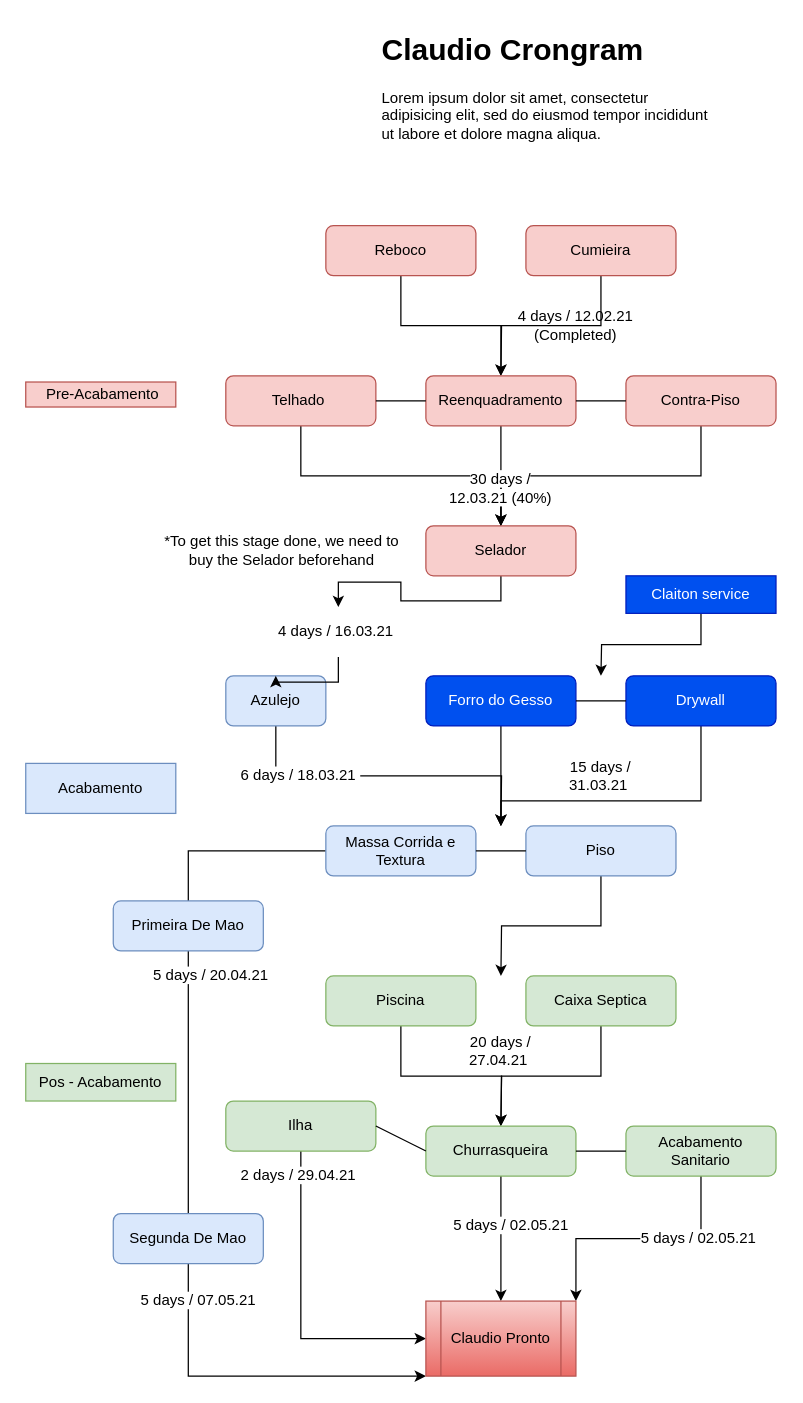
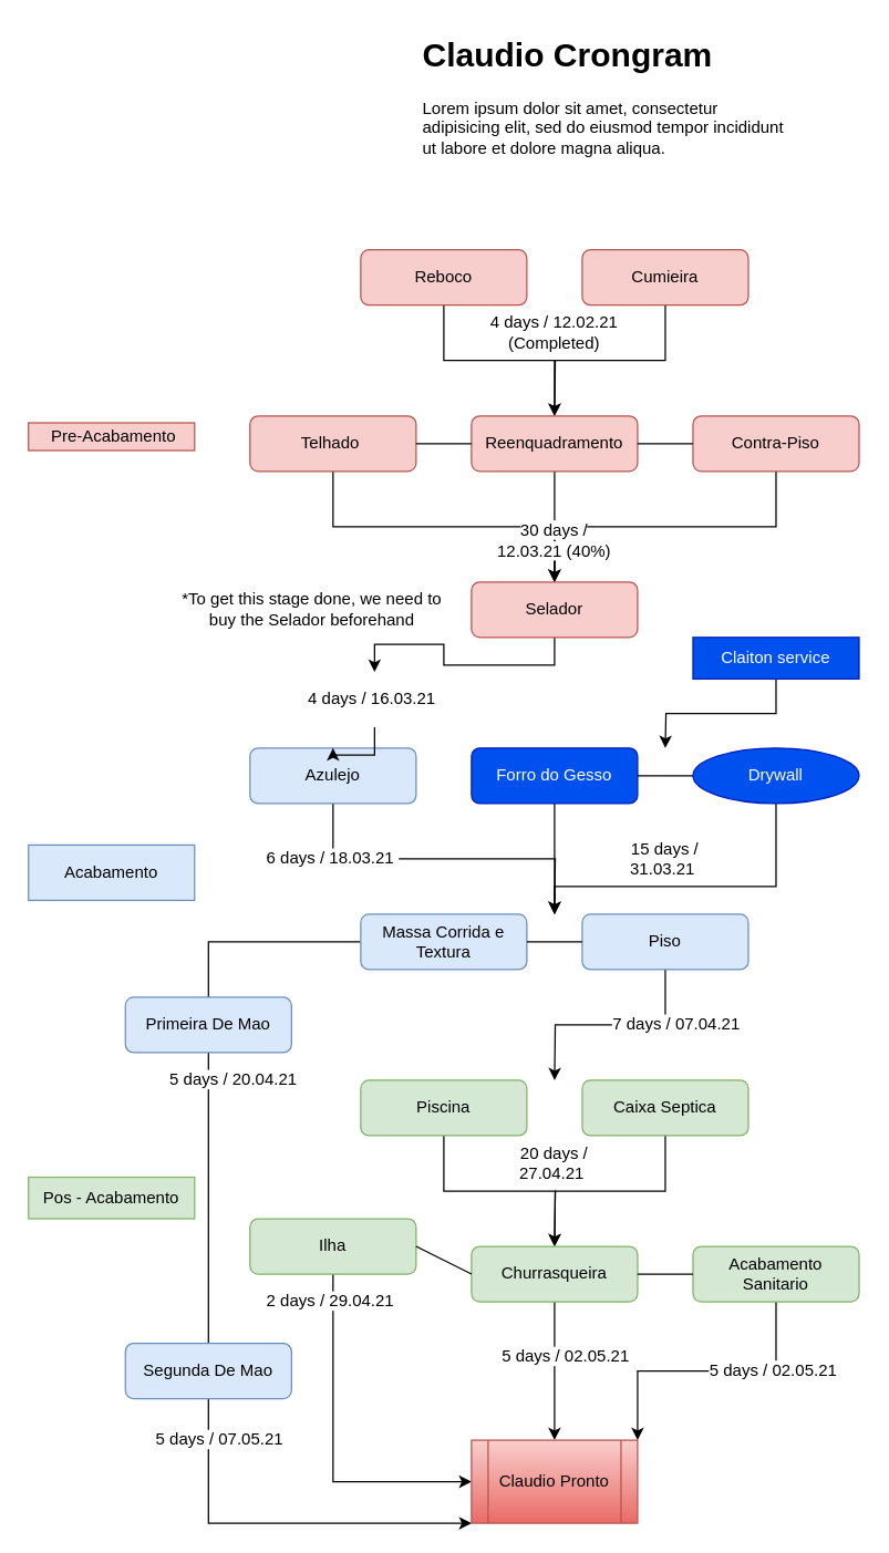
  <mxCell id="0" />
  <mxCell id="1" parent="0" />
  <mxCell id="2" style="edgeStyle=orthogonalEdgeStyle;rounded=0;orthogonalLoop=1;jettySize=auto;html=1;exitX=0.5;exitY=1;exitDx=0;exitDy=0;entryX=0.5;entryY=0;entryDx=0;entryDy=0;" edge="1" parent="1" source="3" target="8"><mxGeometry relative="1" as="geometry" /></mxCell>
  <mxCell id="3" value="Reboco" style="rounded=1;whiteSpace=wrap;html=1;fontSize=12;glass=0;strokeWidth=1;shadow=0;fillColor=#f8cecc;strokeColor=#b85450;" parent="1" vertex="1"><mxGeometry x="260" y="180" width="120" height="40" as="geometry" /></mxCell>
  <mxCell id="4" value="&amp;nbsp;Pre-Acabamento" style="text;html=1;strokeColor=#b85450;fillColor=#f8cecc;align=center;verticalAlign=middle;whiteSpace=wrap;rounded=0;" vertex="1" parent="1"><mxGeometry x="20" y="305" width="120" height="20" as="geometry" /></mxCell>
  <mxCell id="5" style="edgeStyle=orthogonalEdgeStyle;rounded=0;orthogonalLoop=1;jettySize=auto;html=1;exitX=0.5;exitY=1;exitDx=0;exitDy=0;" edge="1" parent="1" source="6"><mxGeometry relative="1" as="geometry"><mxPoint x="400" y="300" as="targetPoint" /></mxGeometry></mxCell>
  <mxCell id="6" value="Cumieira" style="rounded=1;whiteSpace=wrap;html=1;fontSize=12;glass=0;strokeWidth=1;shadow=0;fillColor=#f8cecc;strokeColor=#b85450;" vertex="1" parent="1"><mxGeometry x="420" y="180" width="120" height="40" as="geometry" /></mxCell>
  <mxCell id="7" style="edgeStyle=orthogonalEdgeStyle;rounded=0;orthogonalLoop=1;jettySize=auto;html=1;exitX=0.5;exitY=1;exitDx=0;exitDy=0;entryX=0.5;entryY=0;entryDx=0;entryDy=0;" edge="1" parent="1" source="8" target="12"><mxGeometry relative="1" as="geometry" /></mxCell>
  <mxCell id="8" value="Reenquadramento" style="rounded=1;whiteSpace=wrap;html=1;fontSize=12;glass=0;strokeWidth=1;shadow=0;fillColor=#f8cecc;strokeColor=#b85450;" vertex="1" parent="1"><mxGeometry x="340" y="300" width="120" height="40" as="geometry" /></mxCell>
  <mxCell id="9" style="edgeStyle=orthogonalEdgeStyle;rounded=0;orthogonalLoop=1;jettySize=auto;html=1;entryX=0.5;entryY=0;entryDx=0;entryDy=0;" edge="1" parent="1" source="10" target="12"><mxGeometry relative="1" as="geometry"><Array as="points"><mxPoint x="240" y="380" /><mxPoint x="400" y="380" /></Array></mxGeometry></mxCell>
  <mxCell id="10" value="Telhado&amp;nbsp;" style="rounded=1;whiteSpace=wrap;html=1;fontSize=12;glass=0;strokeWidth=1;shadow=0;fillColor=#f8cecc;strokeColor=#b85450;" vertex="1" parent="1"><mxGeometry x="180" y="300" width="120" height="40" as="geometry" /></mxCell>
  <mxCell id="11" style="edgeStyle=orthogonalEdgeStyle;rounded=0;orthogonalLoop=1;jettySize=auto;html=1;exitX=0.5;exitY=1;exitDx=0;exitDy=0;" edge="1" parent="1" source="12" target="40"><mxGeometry relative="1" as="geometry" /></mxCell>
  <mxCell id="12" value="Selador" style="rounded=1;whiteSpace=wrap;html=1;fontSize=12;glass=0;strokeWidth=1;shadow=0;fillColor=#f8cecc;strokeColor=#b85450;" vertex="1" parent="1"><mxGeometry x="340" y="420" width="120" height="40" as="geometry" /></mxCell>
  <mxCell id="13" style="edgeStyle=orthogonalEdgeStyle;rounded=0;orthogonalLoop=1;jettySize=auto;html=1;exitX=0.5;exitY=1;exitDx=0;exitDy=0;entryX=0.5;entryY=0;entryDx=0;entryDy=0;" edge="1" parent="1" source="14" target="12"><mxGeometry relative="1" as="geometry" /></mxCell>
  <mxCell id="14" value="Contra-Piso" style="rounded=1;whiteSpace=wrap;html=1;fontSize=12;glass=0;strokeWidth=1;shadow=0;fillColor=#f8cecc;strokeColor=#b85450;" vertex="1" parent="1"><mxGeometry x="500" y="300" width="120" height="40" as="geometry" /></mxCell>
  <mxCell id="15" value="Acabamento" style="text;html=1;strokeColor=#6c8ebf;fillColor=#dae8fc;align=center;verticalAlign=middle;whiteSpace=wrap;rounded=0;" vertex="1" parent="1"><mxGeometry x="20" y="610" width="120" height="40" as="geometry" /></mxCell>
  <mxCell id="16" style="edgeStyle=orthogonalEdgeStyle;rounded=0;orthogonalLoop=1;jettySize=auto;html=1;exitX=0.5;exitY=1;exitDx=0;exitDy=0;" edge="1" parent="1" source="17"><mxGeometry relative="1" as="geometry"><mxPoint x="400" y="660" as="targetPoint" /></mxGeometry></mxCell>
- <mxCell id="17" value="Azulejo" style="rounded=1;whiteSpace=wrap;html=1;fontSize=12;glass=0;strokeWidth=1;shadow=0;fillColor=#dae8fc;strokeColor=#6c8ebf;" vertex="1" parent="1"><mxGeometry x="180" y="540" width="80" height="40" as="geometry" /></mxCell>
+ <mxCell id="17" value="Azulejo" style="rounded=1;whiteSpace=wrap;html=1;fontSize=12;glass=0;strokeWidth=1;shadow=0;fillColor=#dae8fc;strokeColor=#6c8ebf;" vertex="1" parent="1"><mxGeometry x="180" y="540" width="120" height="40" as="geometry" /></mxCell>
  <mxCell id="18" style="edgeStyle=orthogonalEdgeStyle;rounded=0;orthogonalLoop=1;jettySize=auto;html=1;exitX=0.5;exitY=1;exitDx=0;exitDy=0;" edge="1" parent="1" source="19"><mxGeometry relative="1" as="geometry"><mxPoint x="400" y="660" as="targetPoint" /></mxGeometry></mxCell>
  <mxCell id="19" value="Forro do Gesso" style="rounded=1;whiteSpace=wrap;html=1;fontSize=12;glass=0;strokeWidth=1;shadow=0;fillColor=#0050ef;strokeColor=#001DBC;fontColor=#ffffff;" vertex="1" parent="1"><mxGeometry x="340" y="540" width="120" height="40" as="geometry" /></mxCell>
  <mxCell id="20" style="edgeStyle=orthogonalEdgeStyle;rounded=0;orthogonalLoop=1;jettySize=auto;html=1;exitX=0.5;exitY=1;exitDx=0;exitDy=0;" edge="1" parent="1" source="21"><mxGeometry relative="1" as="geometry"><mxPoint x="400" y="780" as="targetPoint" /></mxGeometry></mxCell>
  <mxCell id="21" value="Piso" style="rounded=1;whiteSpace=wrap;html=1;fontSize=12;glass=0;strokeWidth=1;shadow=0;fillColor=#dae8fc;strokeColor=#6c8ebf;" vertex="1" parent="1"><mxGeometry x="420" y="660" width="120" height="40" as="geometry" /></mxCell>
  <mxCell id="22" style="edgeStyle=orthogonalEdgeStyle;rounded=0;orthogonalLoop=1;jettySize=auto;html=1;exitX=0.5;exitY=1;exitDx=0;exitDy=0;" edge="1" parent="1" source="23"><mxGeometry relative="1" as="geometry"><mxPoint x="400" y="660" as="targetPoint" /><Array as="points"><mxPoint x="560" y="640" /><mxPoint x="400" y="640" /></Array></mxGeometry></mxCell>
- <mxCell id="23" value="Drywall" style="rounded=1;whiteSpace=wrap;html=1;fontSize=12;glass=0;strokeWidth=1;shadow=0;fillColor=#0050ef;strokeColor=#001DBC;fontColor=#ffffff;" vertex="1" parent="1"><mxGeometry x="500" y="540" width="120" height="40" as="geometry" /></mxCell>
+ <mxCell id="23" value="Drywall" style="ellipse;whiteSpace=wrap;html=1;fontSize=12;glass=0;strokeWidth=1;shadow=0;fillColor=#0050ef;strokeColor=#001DBC;fontColor=#ffffff;" vertex="1" parent="1"><mxGeometry x="500" y="540" width="120" height="40" as="geometry" /></mxCell>
  <mxCell id="24" style="edgeStyle=orthogonalEdgeStyle;rounded=0;orthogonalLoop=1;jettySize=auto;html=1;exitX=0;exitY=0.5;exitDx=0;exitDy=0;entryX=0;entryY=1;entryDx=0;entryDy=0;" edge="1" parent="1" source="25" target="55"><mxGeometry relative="1" as="geometry"><mxPoint x="220" y="1044" as="targetPoint" /><Array as="points"><mxPoint x="150" y="680" /><mxPoint x="150" y="1100" /></Array></mxGeometry></mxCell>
  <mxCell id="25" value="Massa Corrida e Textura" style="rounded=1;whiteSpace=wrap;html=1;fontSize=12;glass=0;strokeWidth=1;shadow=0;fillColor=#dae8fc;strokeColor=#6c8ebf;" vertex="1" parent="1"><mxGeometry x="260" y="660" width="120" height="40" as="geometry" /></mxCell>
  <mxCell id="26" value="Pos - Acabamento" style="text;html=1;strokeColor=#82b366;fillColor=#d5e8d4;align=center;verticalAlign=middle;whiteSpace=wrap;rounded=0;" vertex="1" parent="1"><mxGeometry x="20" y="850" width="120" height="30" as="geometry" /></mxCell>
  <mxCell id="27" style="edgeStyle=orthogonalEdgeStyle;rounded=0;orthogonalLoop=1;jettySize=auto;html=1;exitX=0.5;exitY=1;exitDx=0;exitDy=0;" edge="1" parent="1" source="28"><mxGeometry relative="1" as="geometry"><mxPoint x="400" y="900" as="targetPoint" /></mxGeometry></mxCell>
  <mxCell id="28" value="Piscina" style="rounded=1;whiteSpace=wrap;html=1;fontSize=12;glass=0;strokeWidth=1;shadow=0;fillColor=#d5e8d4;strokeColor=#82b366;" vertex="1" parent="1"><mxGeometry x="260" y="780" width="120" height="40" as="geometry" /></mxCell>
  <mxCell id="29" style="edgeStyle=orthogonalEdgeStyle;rounded=0;orthogonalLoop=1;jettySize=auto;html=1;exitX=0.5;exitY=1;exitDx=0;exitDy=0;entryX=1;entryY=0;entryDx=0;entryDy=0;" edge="1" parent="1" source="30" target="55"><mxGeometry relative="1" as="geometry"><mxPoint x="420" y="1040" as="targetPoint" /></mxGeometry></mxCell>
  <mxCell id="30" value="Acabamento Sanitario" style="rounded=1;whiteSpace=wrap;html=1;fontSize=12;glass=0;strokeWidth=1;shadow=0;fillColor=#d5e8d4;strokeColor=#82b366;" vertex="1" parent="1"><mxGeometry x="500" y="900" width="120" height="40" as="geometry" /></mxCell>
  <mxCell id="31" style="edgeStyle=orthogonalEdgeStyle;rounded=0;orthogonalLoop=1;jettySize=auto;html=1;exitX=0.5;exitY=1;exitDx=0;exitDy=0;" edge="1" parent="1" source="32"><mxGeometry relative="1" as="geometry"><mxPoint x="400" y="900" as="targetPoint" /></mxGeometry></mxCell>
  <mxCell id="32" value="Caixa Septica" style="rounded=1;whiteSpace=wrap;html=1;fontSize=12;glass=0;strokeWidth=1;shadow=0;fillColor=#d5e8d4;strokeColor=#82b366;" vertex="1" parent="1"><mxGeometry x="420" y="780" width="120" height="40" as="geometry" /></mxCell>
  <mxCell id="33" style="edgeStyle=orthogonalEdgeStyle;rounded=0;orthogonalLoop=1;jettySize=auto;html=1;exitX=0.5;exitY=1;exitDx=0;exitDy=0;entryX=0;entryY=0.5;entryDx=0;entryDy=0;" edge="1" parent="1" source="34" target="55"><mxGeometry relative="1" as="geometry" /></mxCell>
  <mxCell id="34" value="Ilha" style="rounded=1;whiteSpace=wrap;html=1;fontSize=12;glass=0;strokeWidth=1;shadow=0;fillColor=#d5e8d4;strokeColor=#82b366;" vertex="1" parent="1"><mxGeometry x="180" y="880" width="120" height="40" as="geometry" /></mxCell>
  <mxCell id="35" style="edgeStyle=orthogonalEdgeStyle;rounded=0;orthogonalLoop=1;jettySize=auto;html=1;exitX=0.5;exitY=1;exitDx=0;exitDy=0;entryX=0.5;entryY=0;entryDx=0;entryDy=0;" edge="1" parent="1" source="36" target="55"><mxGeometry relative="1" as="geometry" /></mxCell>
  <mxCell id="36" value="Churrasqueira" style="rounded=1;whiteSpace=wrap;html=1;fontSize=12;glass=0;strokeWidth=1;shadow=0;fillColor=#d5e8d4;strokeColor=#82b366;" vertex="1" parent="1"><mxGeometry x="340" y="900" width="120" height="40" as="geometry" /></mxCell>
  <mxCell id="37" value="&lt;h1&gt;Claudio Crongram&lt;/h1&gt;&lt;p&gt;Lorem ipsum dolor sit amet, consectetur adipisicing elit, sed do eiusmod tempor incididunt ut labore et dolore magna aliqua.&lt;/p&gt;" style="text;html=1;strokeColor=none;fillColor=none;spacing=5;spacingTop=-20;whiteSpace=wrap;overflow=hidden;rounded=0;" vertex="1" parent="1"><mxGeometry x="300" y="20" width="280" height="120" as="geometry" /></mxCell>
- <mxCell id="38" value="4 days / 12.02.21 (Completed)&lt;br&gt;" style="text;html=1;strokeColor=none;fillColor=none;align=center;verticalAlign=middle;whiteSpace=wrap;rounded=0;" vertex="1" parent="1"><mxGeometry x="410" y="240" width="100" height="40" as="geometry" /></mxCell>
+ <mxCell id="38" value="4 days / 12.02.21 (Completed)&lt;br&gt;" style="text;html=1;strokeColor=none;fillColor=none;align=center;verticalAlign=middle;whiteSpace=wrap;rounded=0;" vertex="1" parent="1"><mxGeometry x="350" y="220" width="100" height="40" as="geometry" /></mxCell>
  <mxCell id="39" style="edgeStyle=orthogonalEdgeStyle;rounded=0;orthogonalLoop=1;jettySize=auto;html=1;entryX=0.5;entryY=0;entryDx=0;entryDy=0;" edge="1" parent="1" source="40" target="17"><mxGeometry relative="1" as="geometry" /></mxCell>
  <mxCell id="40" value="&lt;span style=&quot;background-color: rgb(255 , 255 , 255)&quot;&gt;4 days / 16.03.21&amp;nbsp;&lt;/span&gt;" style="text;html=1;align=center;verticalAlign=middle;whiteSpace=wrap;rounded=0;" vertex="1" parent="1"><mxGeometry x="220" y="485" width="100" height="40" as="geometry" /></mxCell>
  <mxCell id="41" value="&lt;span style=&quot;background-color: rgb(255 , 255 , 255)&quot;&gt;30 days / 12.03.21 (40%)&lt;/span&gt;" style="text;html=1;align=center;verticalAlign=middle;whiteSpace=wrap;rounded=0;" vertex="1" parent="1"><mxGeometry x="350" y="370" width="100" height="40" as="geometry" /></mxCell>
  <mxCell id="42" value="*To get this stage done, we need to buy the Selador beforehand" style="text;html=1;strokeColor=none;fillColor=none;align=center;verticalAlign=middle;whiteSpace=wrap;rounded=0;" vertex="1" parent="1"><mxGeometry x="130" y="425" width="190" height="30" as="geometry" /></mxCell>
  <mxCell id="43" value="&lt;span style=&quot;background-color: rgb(255 , 255 , 255)&quot;&gt;20 days / 27.04.21&amp;nbsp;&lt;/span&gt;" style="text;html=1;align=center;verticalAlign=middle;whiteSpace=wrap;rounded=0;" vertex="1" parent="1"><mxGeometry x="350" y="820" width="100" height="40" as="geometry" /></mxCell>
  <mxCell id="44" value="&lt;span style=&quot;background-color: rgb(255 , 255 , 255)&quot;&gt;15 days / 31.03.21&amp;nbsp;&lt;/span&gt;" style="text;html=1;align=center;verticalAlign=middle;whiteSpace=wrap;rounded=0;" vertex="1" parent="1"><mxGeometry x="430" y="600" width="100" height="40" as="geometry" /></mxCell>
  <mxCell id="45" style="edgeStyle=orthogonalEdgeStyle;rounded=0;orthogonalLoop=1;jettySize=auto;html=1;exitX=0.5;exitY=1;exitDx=0;exitDy=0;" edge="1" parent="1" source="46"><mxGeometry relative="1" as="geometry"><mxPoint x="480" y="540" as="targetPoint" /></mxGeometry></mxCell>
  <mxCell id="46" value="Claiton service" style="text;html=1;strokeColor=#001DBC;fillColor=#0050ef;align=center;verticalAlign=middle;whiteSpace=wrap;rounded=0;fontColor=#ffffff;" vertex="1" parent="1"><mxGeometry x="500" y="460" width="120" height="30" as="geometry" /></mxCell>
  <mxCell id="47" value="&lt;span style=&quot;background-color: rgb(255 , 255 , 255)&quot;&gt;6 days / 18.03.21&amp;nbsp;&lt;/span&gt;" style="text;html=1;align=center;verticalAlign=middle;whiteSpace=wrap;rounded=0;" vertex="1" parent="1"><mxGeometry x="190" y="600" width="100" height="40" as="geometry" /></mxCell>
  <mxCell id="48" value="&lt;span style=&quot;background-color: rgb(255 , 255 , 255)&quot;&gt;2 days / 29.04.21&amp;nbsp;&lt;/span&gt;" style="text;html=1;align=center;verticalAlign=middle;whiteSpace=wrap;rounded=0;" vertex="1" parent="1"><mxGeometry x="190" y="920" width="100" height="40" as="geometry" /></mxCell>
+ <mxCell id="49" value="&lt;span style=&quot;background-color: rgb(255 , 255 , 255)&quot;&gt;7 days / 07.04.21&amp;nbsp;&lt;/span&gt;" style="text;html=1;align=center;verticalAlign=middle;whiteSpace=wrap;rounded=0;" vertex="1" parent="1"><mxGeometry x="440" y="710" width="100" height="60" as="geometry" /></mxCell>
  <mxCell id="50" value="&lt;span style=&quot;background-color: rgb(255 , 255 , 255)&quot;&gt;5 days / 02.05.21&amp;nbsp;&lt;/span&gt;" style="text;html=1;align=center;verticalAlign=middle;whiteSpace=wrap;rounded=0;" vertex="1" parent="1"><mxGeometry x="510" y="970" width="100" height="40" as="geometry" /></mxCell>
  <mxCell id="51" value="Primeira De Mao" style="rounded=1;whiteSpace=wrap;html=1;fontSize=12;glass=0;strokeWidth=1;shadow=0;fillColor=#dae8fc;strokeColor=#6c8ebf;" vertex="1" parent="1"><mxGeometry x="90" y="720" width="120" height="40" as="geometry" /></mxCell>
  <mxCell id="52" value="&lt;span style=&quot;background-color: rgb(255 , 255 , 255)&quot;&gt;5 days / 02.05.21&amp;nbsp;&lt;/span&gt;" style="text;html=1;align=center;verticalAlign=middle;whiteSpace=wrap;rounded=0;" vertex="1" parent="1"><mxGeometry x="360" y="960" width="100" height="40" as="geometry" /></mxCell>
  <mxCell id="53" value="&lt;span style=&quot;background-color: rgb(255 , 255 , 255)&quot;&gt;5 days / 20.04.21&amp;nbsp;&lt;/span&gt;" style="text;html=1;align=center;verticalAlign=middle;whiteSpace=wrap;rounded=0;" vertex="1" parent="1"><mxGeometry x="120" y="760" width="100" height="40" as="geometry" /></mxCell>
  <mxCell id="54" value="Segunda De Mao" style="rounded=1;whiteSpace=wrap;html=1;fontSize=12;glass=0;strokeWidth=1;shadow=0;fillColor=#dae8fc;strokeColor=#6c8ebf;" vertex="1" parent="1"><mxGeometry x="90" y="970" width="120" height="40" as="geometry" /></mxCell>
  <mxCell id="55" value="Claudio Pronto" style="shape=process;whiteSpace=wrap;html=1;backgroundOutline=1;fillColor=#f8cecc;gradientColor=#ea6b66;strokeColor=#b85450;" vertex="1" parent="1"><mxGeometry x="340" y="1040" width="120" height="60" as="geometry" /></mxCell>
  <mxCell id="56" value="" style="endArrow=none;html=1;exitX=0;exitY=0.5;exitDx=0;exitDy=0;entryX=1;entryY=0.5;entryDx=0;entryDy=0;" edge="1" parent="1" source="30" target="36"><mxGeometry width="50" height="50" relative="1" as="geometry"><mxPoint x="410" y="960" as="sourcePoint" /><mxPoint x="460" y="910" as="targetPoint" /></mxGeometry></mxCell>
  <mxCell id="57" value="" style="endArrow=none;html=1;exitX=1;exitY=0.5;exitDx=0;exitDy=0;entryX=0;entryY=0.5;entryDx=0;entryDy=0;" edge="1" parent="1" source="34" target="36"><mxGeometry width="50" height="50" relative="1" as="geometry"><mxPoint x="410" y="960" as="sourcePoint" /><mxPoint x="460" y="910" as="targetPoint" /></mxGeometry></mxCell>
  <mxCell id="58" value="" style="endArrow=none;html=1;entryX=0;entryY=0.5;entryDx=0;entryDy=0;exitX=1;exitY=0.5;exitDx=0;exitDy=0;" edge="1" parent="1" source="25" target="21"><mxGeometry width="50" height="50" relative="1" as="geometry"><mxPoint x="410" y="760" as="sourcePoint" /><mxPoint x="460" y="710" as="targetPoint" /></mxGeometry></mxCell>
  <mxCell id="59" value="" style="endArrow=none;html=1;entryX=0;entryY=0.5;entryDx=0;entryDy=0;exitX=1;exitY=0.5;exitDx=0;exitDy=0;" edge="1" parent="1" source="19" target="23"><mxGeometry width="50" height="50" relative="1" as="geometry"><mxPoint x="470" y="560" as="sourcePoint" /><mxPoint x="490" y="560" as="targetPoint" /></mxGeometry></mxCell>
  <mxCell id="60" value="" style="endArrow=none;html=1;exitX=1;exitY=0.5;exitDx=0;exitDy=0;" edge="1" parent="1" source="10"><mxGeometry width="50" height="50" relative="1" as="geometry"><mxPoint x="410" y="360" as="sourcePoint" /><mxPoint x="340" y="320" as="targetPoint" /></mxGeometry></mxCell>
  <mxCell id="61" value="" style="endArrow=none;html=1;entryX=1;entryY=0.5;entryDx=0;entryDy=0;exitX=0;exitY=0.5;exitDx=0;exitDy=0;" edge="1" parent="1" source="14" target="8"><mxGeometry width="50" height="50" relative="1" as="geometry"><mxPoint x="410" y="360" as="sourcePoint" /><mxPoint x="460" y="310" as="targetPoint" /></mxGeometry></mxCell>
  <mxCell id="62" value="&lt;span style=&quot;background-color: rgb(255 , 255 , 255)&quot;&gt;5 days / 07.05.21&amp;nbsp;&lt;/span&gt;" style="text;html=1;align=center;verticalAlign=middle;whiteSpace=wrap;rounded=0;" vertex="1" parent="1"><mxGeometry x="110" y="1020" width="100" height="40" as="geometry" /></mxCell>
